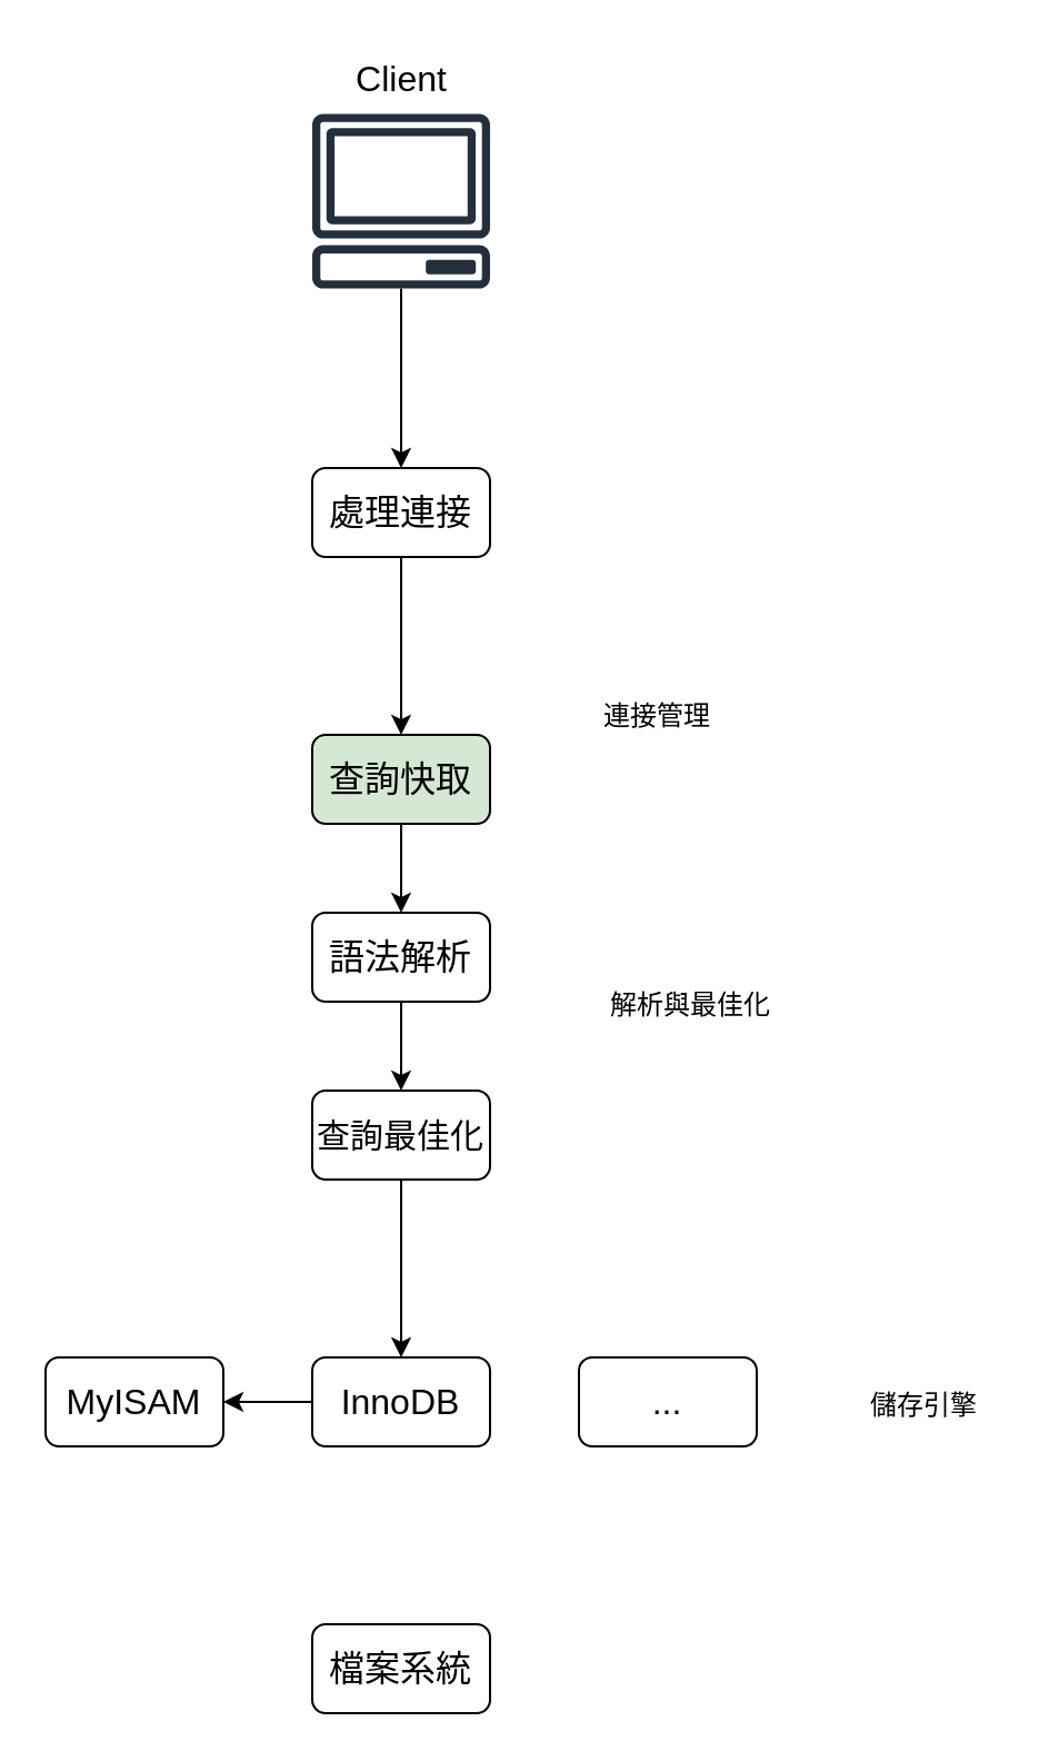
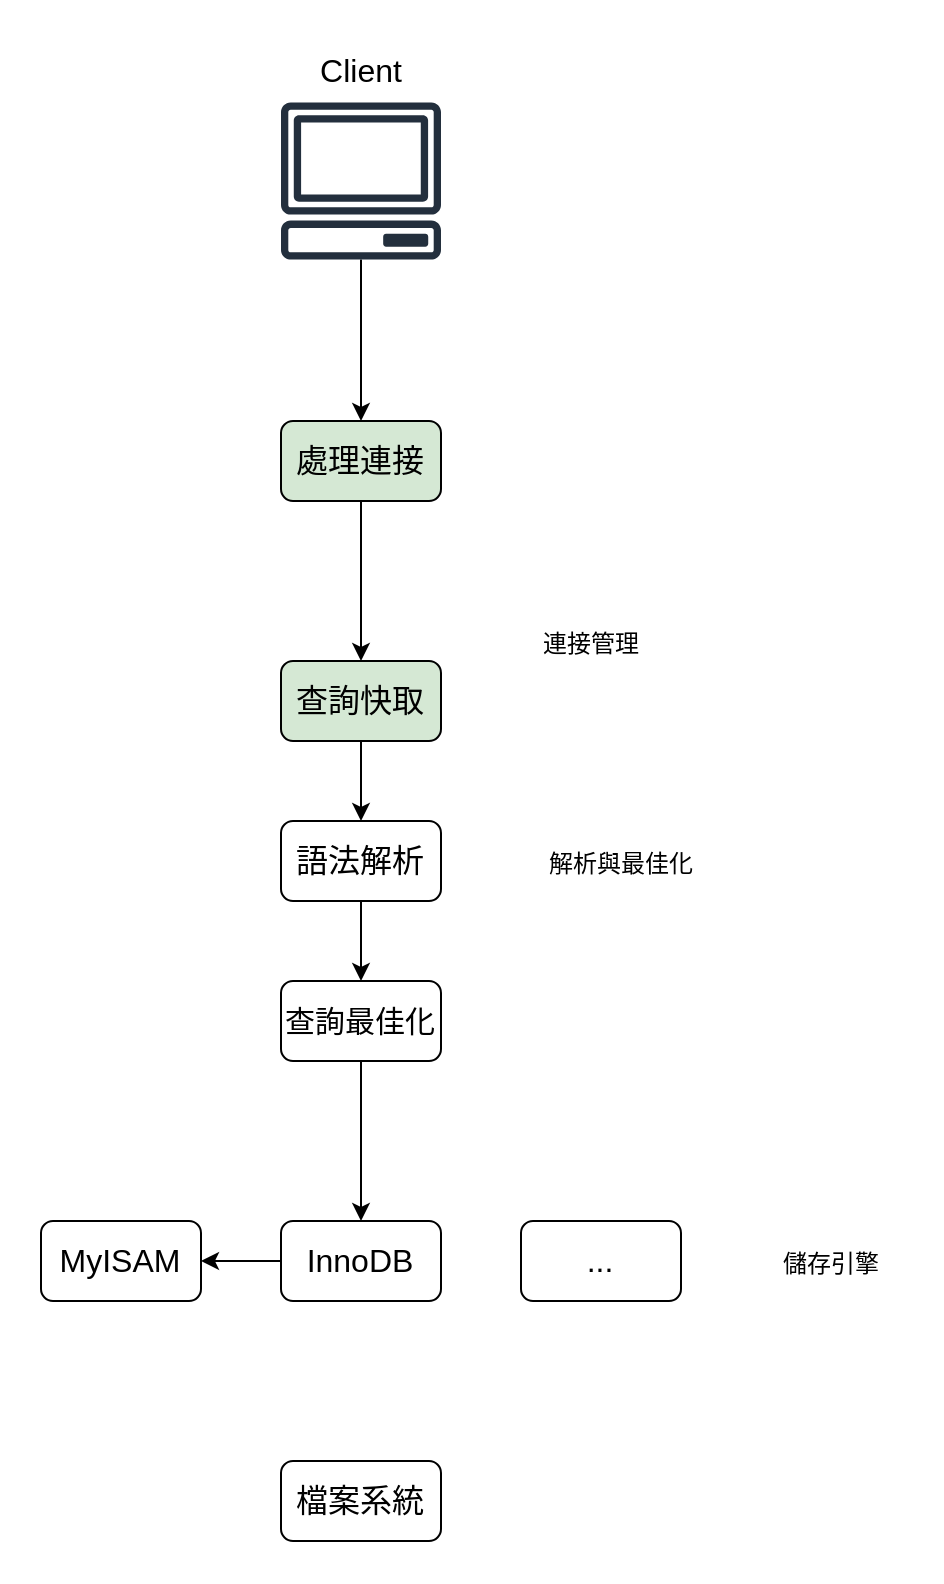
  <mxCell id="0" />
  <mxCell id="1" parent="0" />
  <mxCell id="2" style="edgeStyle=orthogonalEdgeStyle;rounded=0;orthogonalLoop=1;jettySize=auto;html=1;fontSize=15;" edge="1" parent="1" source="3" target="8"><mxGeometry relative="1" as="geometry" /></mxCell>
- <mxCell id="3" value="&lt;font style=&quot;font-size: 16px;&quot;&gt;處理連接&lt;/font&gt;" style="rounded=1;whiteSpace=wrap;html=1;" vertex="1" parent="1"><mxGeometry x="140" y="210" width="80" height="40" as="geometry" /></mxCell>
+ <mxCell id="3" value="&lt;font style=&quot;font-size: 16px;&quot;&gt;處理連接&lt;/font&gt;" style="rounded=1;whiteSpace=wrap;html=1;fillColor=#d5e8d4;" vertex="1" parent="1"><mxGeometry x="140" y="210" width="80" height="40" as="geometry" /></mxCell>
  <mxCell id="4" style="edgeStyle=orthogonalEdgeStyle;rounded=0;orthogonalLoop=1;jettySize=auto;html=1;entryX=0.5;entryY=0;entryDx=0;entryDy=0;fontSize=15;" edge="1" parent="1" source="5" target="3"><mxGeometry relative="1" as="geometry" /></mxCell>
  <mxCell id="5" value="" style="sketch=0;outlineConnect=0;fontColor=#232F3E;gradientColor=none;fillColor=#232F3D;strokeColor=none;dashed=0;verticalLabelPosition=bottom;verticalAlign=top;align=center;html=1;fontSize=12;fontStyle=0;pointerEvents=1;shape=mxgraph.aws4.client;" vertex="1" parent="1"><mxGeometry x="140" y="50" width="80" height="80" as="geometry" /></mxCell>
  <mxCell id="6" value="Client" style="text;html=1;align=center;verticalAlign=middle;resizable=0;points=[];autosize=1;strokeColor=none;fillColor=none;fontSize=16;" vertex="1" parent="1"><mxGeometry x="150" y="20" width="60" height="30" as="geometry" /></mxCell>
  <mxCell id="7" style="edgeStyle=orthogonalEdgeStyle;rounded=0;orthogonalLoop=1;jettySize=auto;html=1;entryX=0.5;entryY=0;entryDx=0;entryDy=0;fontSize=15;" edge="1" parent="1" source="8" target="10"><mxGeometry relative="1" as="geometry" /></mxCell>
  <mxCell id="8" value="&lt;span style=&quot;font-size: 16px;&quot;&gt;查詢快取&lt;/span&gt;" style="rounded=1;whiteSpace=wrap;html=1;fillColor=#d5e8d4;" vertex="1" parent="1"><mxGeometry x="140" y="330" width="80" height="40" as="geometry" /></mxCell>
  <mxCell id="9" style="edgeStyle=orthogonalEdgeStyle;rounded=0;orthogonalLoop=1;jettySize=auto;html=1;entryX=0.5;entryY=0;entryDx=0;entryDy=0;fontSize=15;" edge="1" parent="1" source="10" target="12"><mxGeometry relative="1" as="geometry" /></mxCell>
  <mxCell id="10" value="&lt;font style=&quot;font-size: 16px;&quot;&gt;語法解析&lt;/font&gt;" style="rounded=1;whiteSpace=wrap;html=1;" vertex="1" parent="1"><mxGeometry x="140" y="410" width="80" height="40" as="geometry" /></mxCell>
  <mxCell id="11" style="edgeStyle=orthogonalEdgeStyle;rounded=0;orthogonalLoop=1;jettySize=auto;html=1;entryX=0.5;entryY=0;entryDx=0;entryDy=0;fontSize=15;" edge="1" parent="1" source="12" target="14"><mxGeometry relative="1" as="geometry" /></mxCell>
  <mxCell id="12" value="&lt;font style=&quot;font-size: 15px;&quot;&gt;查詢最佳化&lt;/font&gt;" style="rounded=1;whiteSpace=wrap;html=1;" vertex="1" parent="1"><mxGeometry x="140" y="490" width="80" height="40" as="geometry" /></mxCell>
  <mxCell id="13" style="edgeStyle=orthogonalEdgeStyle;rounded=0;orthogonalLoop=1;jettySize=auto;html=1;fontSize=15;" edge="1" parent="1" source="14" target="16"><mxGeometry relative="1" as="geometry" /></mxCell>
  <mxCell id="14" value="&lt;span style=&quot;font-size: 16px;&quot;&gt;InnoDB&lt;/span&gt;" style="rounded=1;whiteSpace=wrap;html=1;" vertex="1" parent="1"><mxGeometry x="140" y="610" width="80" height="40" as="geometry" /></mxCell>
  <mxCell id="15" value="&lt;span style=&quot;font-size: 16px;&quot;&gt;檔案系統&lt;/span&gt;" style="rounded=1;whiteSpace=wrap;html=1;" vertex="1" parent="1"><mxGeometry x="140" y="730" width="80" height="40" as="geometry" /></mxCell>
  <mxCell id="16" value="&lt;span style=&quot;font-size: 16px;&quot;&gt;MyISAM&lt;/span&gt;" style="rounded=1;whiteSpace=wrap;html=1;" vertex="1" parent="1"><mxGeometry x="20" y="610" width="80" height="40" as="geometry" /></mxCell>
  <mxCell id="17" value="&lt;span style=&quot;font-size: 16px;&quot;&gt;...&lt;/span&gt;" style="rounded=1;whiteSpace=wrap;html=1;" vertex="1" parent="1"><mxGeometry x="260" y="610" width="80" height="40" as="geometry" /></mxCell>
  <mxCell id="18" value="&lt;font style=&quot;font-size: 12px;&quot;&gt;連接管理&lt;/font&gt;" style="text;html=1;align=center;verticalAlign=middle;resizable=0;points=[];autosize=1;strokeColor=none;fillColor=none;fontSize=15;" vertex="1" parent="1"><mxGeometry x="260" y="305" width="70" height="30" as="geometry" /></mxCell>
- <mxCell id="19" value="&lt;font style=&quot;font-size: 12px;&quot;&gt;解析與最佳化&lt;/font&gt;" style="text;html=1;align=center;verticalAlign=middle;resizable=0;points=[];autosize=1;strokeColor=none;fillColor=none;fontSize=15;" vertex="1" parent="1"><mxGeometry x="260" y="435" width="100" height="30" as="geometry" /></mxCell>
+ <mxCell id="19" value="&lt;font style=&quot;font-size: 12px;&quot;&gt;解析與最佳化&lt;/font&gt;" style="text;html=1;align=center;verticalAlign=middle;resizable=0;points=[];autosize=1;strokeColor=none;fillColor=none;fontSize=15;" vertex="1" parent="1"><mxGeometry x="260" y="415" width="100" height="30" as="geometry" /></mxCell>
  <mxCell id="20" value="&lt;span style=&quot;font-size: 12px;&quot;&gt;儲存引擎&lt;/span&gt;" style="text;html=1;align=center;verticalAlign=middle;resizable=0;points=[];autosize=1;strokeColor=none;fillColor=none;fontSize=15;" vertex="1" parent="1"><mxGeometry x="380" y="615" width="70" height="30" as="geometry" /></mxCell>
